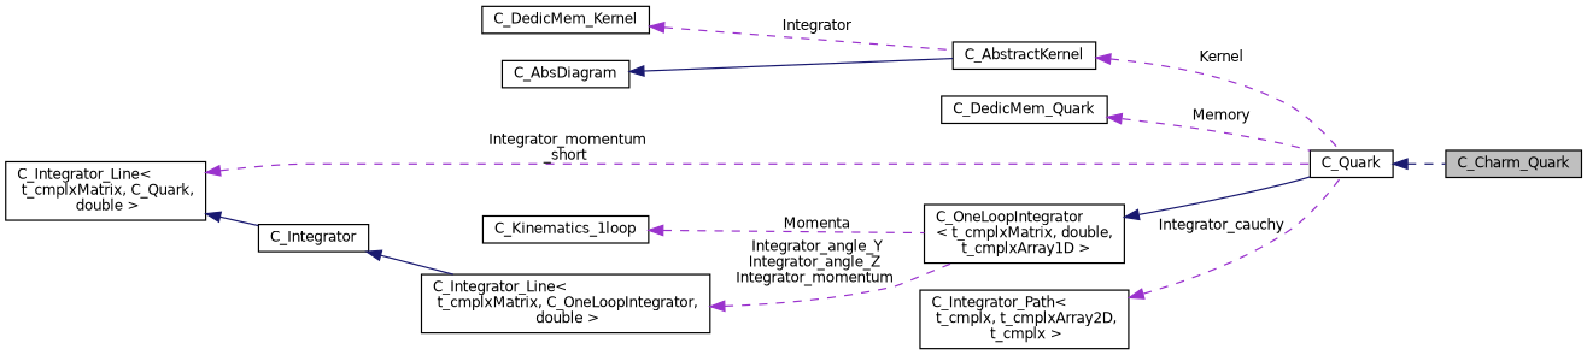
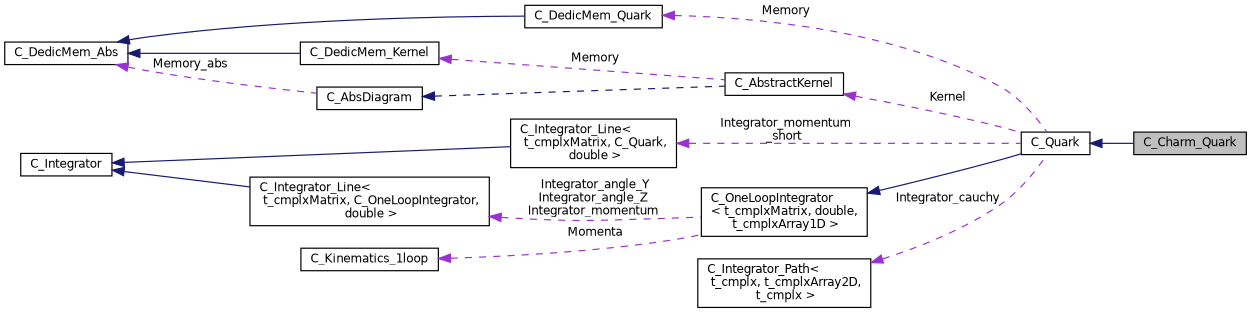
  digraph {
    rankdir=LR
    node [color=black fillcolor=white fontname=Helvetica fontsize=10 shape=record style=filled]
    edge [color=darkorchid3 dir=back fontname=Helvetica fontsize=10 labelfontname=Helvetica labelfontsize=10 style=dashed]
    n1 [fillcolor=grey75 fontcolor=black height=0.2 label=C_Charm_Quark width=0.4]
    n2 [height=0.2 label=C_Quark width=0.4]
    n3 [height=0.2 label=C_AbsDiagram width=0.4]
    n4 [height=0.2 label=C_AbstractKernel width=0.4]
+   n5 [height=0.2 label=C_DedicMem_Abs width=0.4]
    n6 [height=0.2 label=C_DedicMem_Quark width=0.4]
    n7 [height=0.2 label=C_DedicMem_Kernel width=0.4]
    n8 [height=0.2 label="C_OneLoopIntegrator\l\< t_cmplxMatrix, double,\l t_cmplxArray1D \>" width=0.4]
    n9 [height=0.2 label=C_Kinematics_1loop width=0.4]
    n10 [height=0.2 label="C_Integrator_Line\<\l t_cmplxMatrix, C_OneLoopIntegrator,\l double \>" width=0.4]
    n11 [height=0.2 label=C_Integrator width=0.4]
    n12 [height=0.2 label="C_Integrator_Line\<\l t_cmplxMatrix, C_Quark,\l double \>" width=0.4]
    n13 [height=0.2 label="C_Integrator_Path\<\l t_cmplx, t_cmplxArray2D,\l t_cmplx \>" width=0.4]
-   n2 -> n1 [color=midnightblue]
-   n3 -> n4 [color=midnightblue style=solid]
+   n2 -> n1 [color=midnightblue style=solid]
+   n3 -> n4 [color=midnightblue]
    n4 -> n2 [label=" Kernel"]
+   n5 -> n3 [label=" Memory_abs"]
+   n5 -> n6 [color=midnightblue style=solid]
+   n5 -> n7 [color=midnightblue style=solid]
    n6 -> n2 [label=" Memory"]
-   n7 -> n4 [label=" Integrator"]
+   n7 -> n4 [label=" Memory"]
    n8 -> n2 [color=midnightblue style=solid]
    n9 -> n8 [label=" Momenta"]
    n10 -> n8 [label=" Integrator_angle_Y\nIntegrator_angle_Z\nIntegrator_momentum"]
    n11 -> n10 [color=midnightblue style=solid]
-   n12 -> n11 [color=midnightblue style=solid]
+   n11 -> n12 [color=midnightblue style=solid]
    n12 -> n2 [label=" Integrator_momentum\l_short"]
    n13 -> n2 [label=" Integrator_cauchy"]
  }
